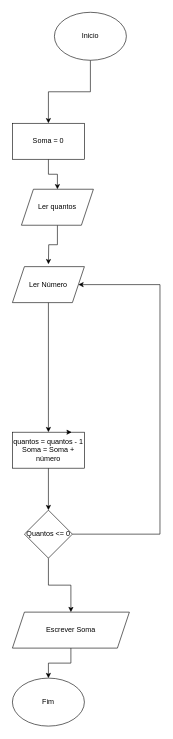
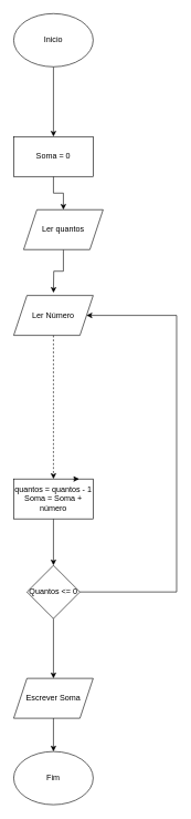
  <mxCell id="0" />
  <mxCell id="1" parent="0" />
  <mxCell id="2" value="" style="edgeStyle=orthogonalEdgeStyle;rounded=0;orthogonalLoop=1;jettySize=auto;html=1;" edge="1" parent="1" source="3" target="7"><mxGeometry relative="1" as="geometry" /></mxCell>
- <mxCell id="3" value="Inicio" style="ellipse;whiteSpace=wrap;html=1;" vertex="1" parent="1"><mxGeometry x="90" y="20" width="120" height="80" as="geometry" /></mxCell>
+ <mxCell id="3" value="Inicio" style="ellipse;whiteSpace=wrap;html=1;" vertex="1" parent="1"><mxGeometry x="20" y="20" width="120" height="80" as="geometry" /></mxCell>
  <mxCell id="4" value="" style="edgeStyle=orthogonalEdgeStyle;rounded=0;orthogonalLoop=1;jettySize=auto;html=1;" edge="1" parent="1" source="5"><mxGeometry relative="1" as="geometry"><mxPoint x="80" y="440" as="targetPoint" /></mxGeometry></mxCell>
  <mxCell id="5" value="Ler quantos" style="shape=parallelogram;perimeter=parallelogramPerimeter;whiteSpace=wrap;html=1;fixedSize=1;" vertex="1" parent="1"><mxGeometry x="35" y="315" width="120" height="60" as="geometry" /></mxCell>
  <mxCell id="6" value="" style="edgeStyle=orthogonalEdgeStyle;rounded=0;orthogonalLoop=1;jettySize=auto;html=1;" edge="1" parent="1" source="7" target="5"><mxGeometry relative="1" as="geometry" /></mxCell>
  <mxCell id="7" value="Soma = 0" style="whiteSpace=wrap;html=1;" vertex="1" parent="1"><mxGeometry x="20" y="205" width="120" height="60" as="geometry" /></mxCell>
  <mxCell id="8" value="" style="edgeStyle=orthogonalEdgeStyle;rounded=0;orthogonalLoop=1;jettySize=auto;html=1;" edge="1" parent="1" target="10"><mxGeometry relative="1" as="geometry"><mxPoint x="80" y="500" as="sourcePoint" /></mxGeometry></mxCell>
- <mxCell id="9" value="" style="edgeStyle=orthogonalEdgeStyle;rounded=0;orthogonalLoop=1;jettySize=auto;html=1;" edge="1" parent="1" source="10" target="12"><mxGeometry relative="1" as="geometry" /></mxCell>
+ <mxCell id="9" value="" style="edgeStyle=orthogonalEdgeStyle;rounded=0;orthogonalLoop=1;jettySize=auto;html=1;dashed=1;" edge="1" parent="1" source="10" target="12"><mxGeometry relative="1" as="geometry" /></mxCell>
  <mxCell id="10" value="Ler Número" style="shape=parallelogram;perimeter=parallelogramPerimeter;whiteSpace=wrap;html=1;fixedSize=1;" vertex="1" parent="1"><mxGeometry x="20" y="444" width="120" height="60" as="geometry" /></mxCell>
  <mxCell id="11" value="" style="edgeStyle=orthogonalEdgeStyle;rounded=0;orthogonalLoop=1;jettySize=auto;html=1;" edge="1" parent="1" source="12" target="16"><mxGeometry relative="1" as="geometry" /></mxCell>
  <mxCell id="12" value="quantos = quantos - 1&lt;br&gt;Soma = Soma + número" style="whiteSpace=wrap;html=1;" vertex="1" parent="1"><mxGeometry x="20" y="720" width="120" height="60" as="geometry" /></mxCell>
  <mxCell id="13" style="edgeStyle=orthogonalEdgeStyle;rounded=0;orthogonalLoop=1;jettySize=auto;html=1;exitX=0.75;exitY=0;exitDx=0;exitDy=0;entryX=0.823;entryY=-0.01;entryDx=0;entryDy=0;entryPerimeter=0;" edge="1" parent="1" source="12" target="12"><mxGeometry relative="1" as="geometry" /></mxCell>
  <mxCell id="14" style="edgeStyle=orthogonalEdgeStyle;rounded=0;orthogonalLoop=1;jettySize=auto;html=1;" edge="1" parent="1" source="16" target="10"><mxGeometry relative="1" as="geometry"><Array as="points"><mxPoint x="266" y="890" /><mxPoint x="266" y="474" /></Array></mxGeometry></mxCell>
  <mxCell id="15" value="" style="edgeStyle=orthogonalEdgeStyle;rounded=0;orthogonalLoop=1;jettySize=auto;html=1;" edge="1" parent="1" source="16" target="18"><mxGeometry relative="1" as="geometry" /></mxCell>
  <mxCell id="16" value="Quantos &amp;lt;= 0" style="rhombus;whiteSpace=wrap;html=1;" vertex="1" parent="1"><mxGeometry x="40" y="850" width="80" height="80" as="geometry" /></mxCell>
  <mxCell id="17" value="" style="edgeStyle=orthogonalEdgeStyle;rounded=0;orthogonalLoop=1;jettySize=auto;html=1;" edge="1" parent="1" source="18" target="19"><mxGeometry relative="1" as="geometry" /></mxCell>
- <mxCell id="18" value="Escrever Soma" style="shape=parallelogram;perimeter=parallelogramPerimeter;whiteSpace=wrap;html=1;fixedSize=1;" vertex="1" parent="1"><mxGeometry x="20" y="1020" width="195" height="60" as="geometry" /></mxCell>
+ <mxCell id="18" value="Escrever Soma" style="shape=parallelogram;perimeter=parallelogramPerimeter;whiteSpace=wrap;html=1;fixedSize=1;" vertex="1" parent="1"><mxGeometry x="20" y="1020" width="120" height="60" as="geometry" /></mxCell>
  <mxCell id="19" value="Fim" style="ellipse;whiteSpace=wrap;html=1;" vertex="1" parent="1"><mxGeometry x="20" y="1130" width="120" height="80" as="geometry" /></mxCell>
